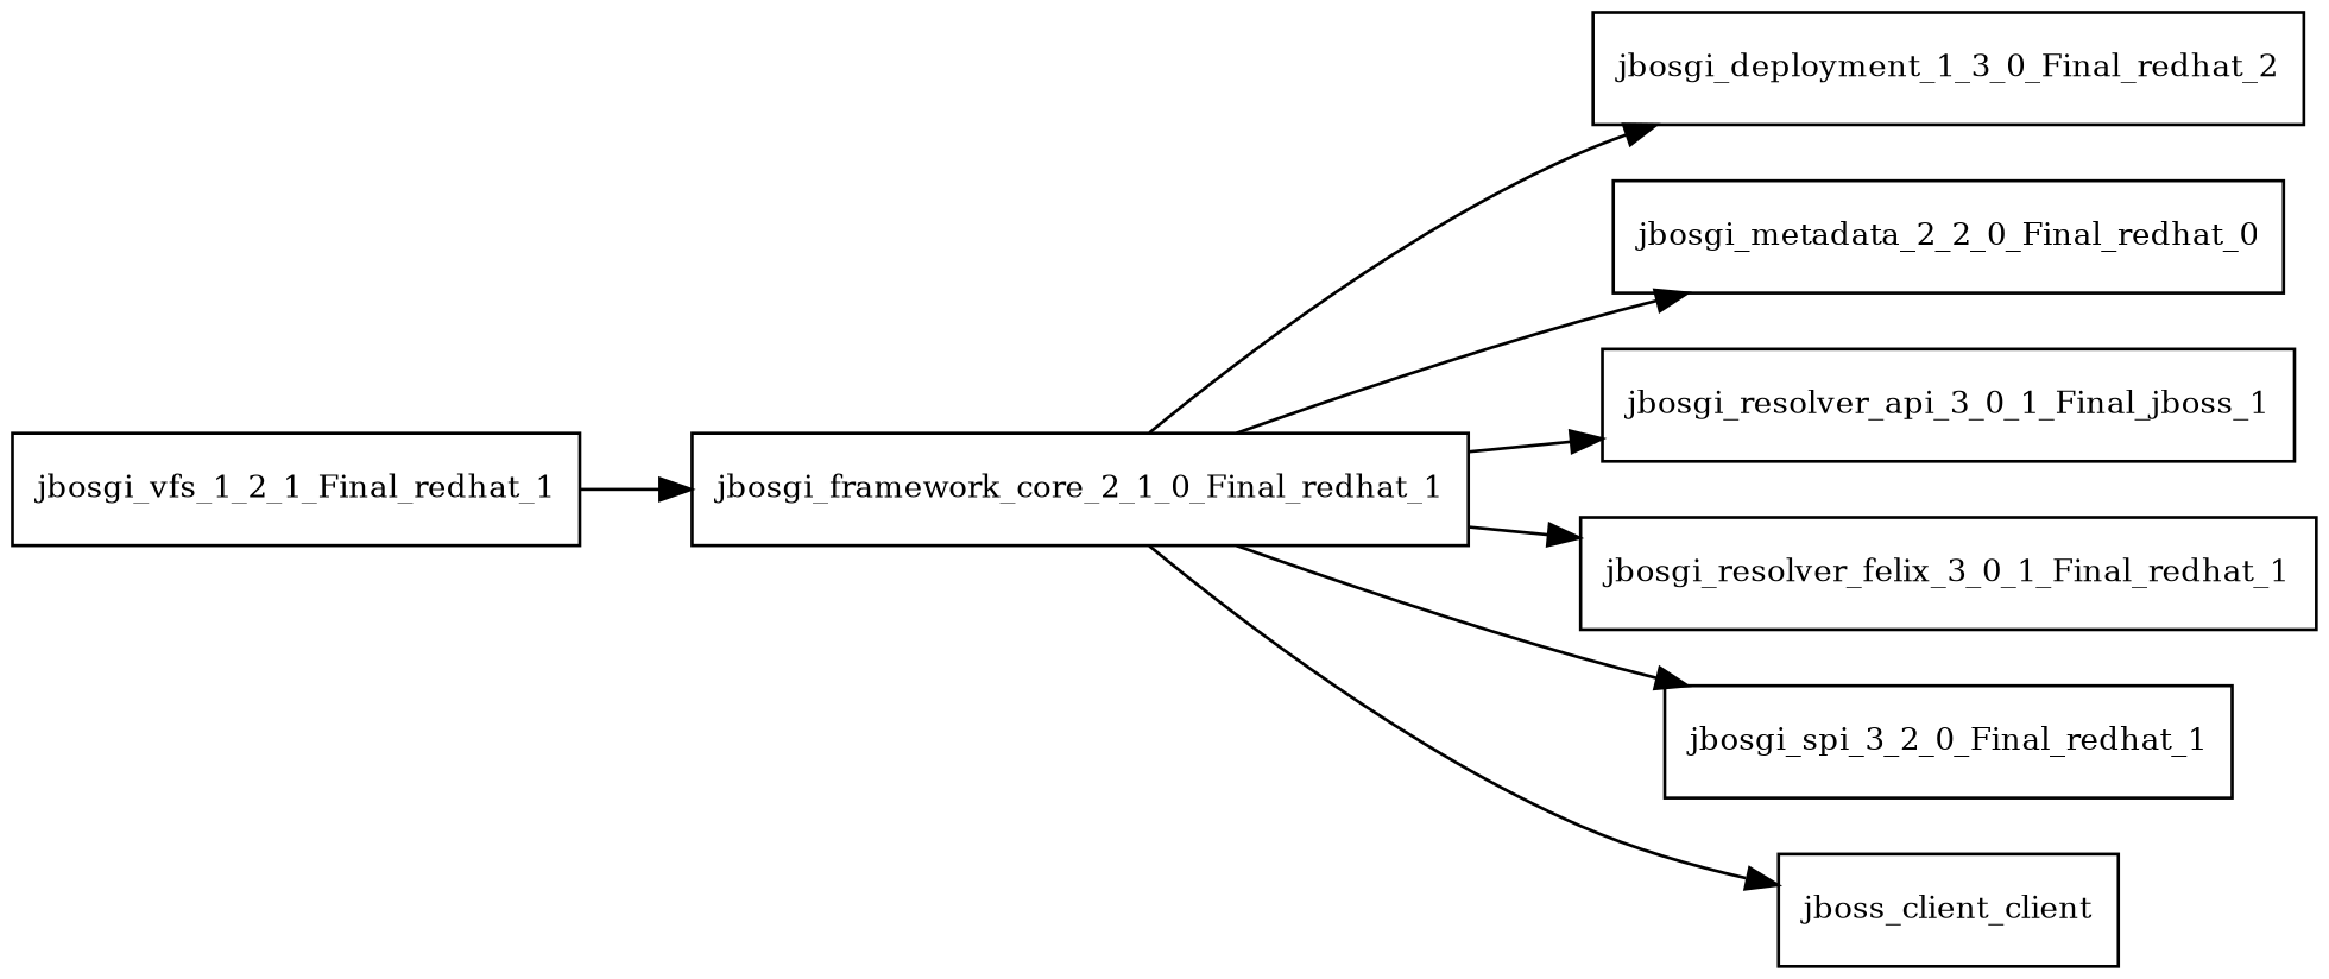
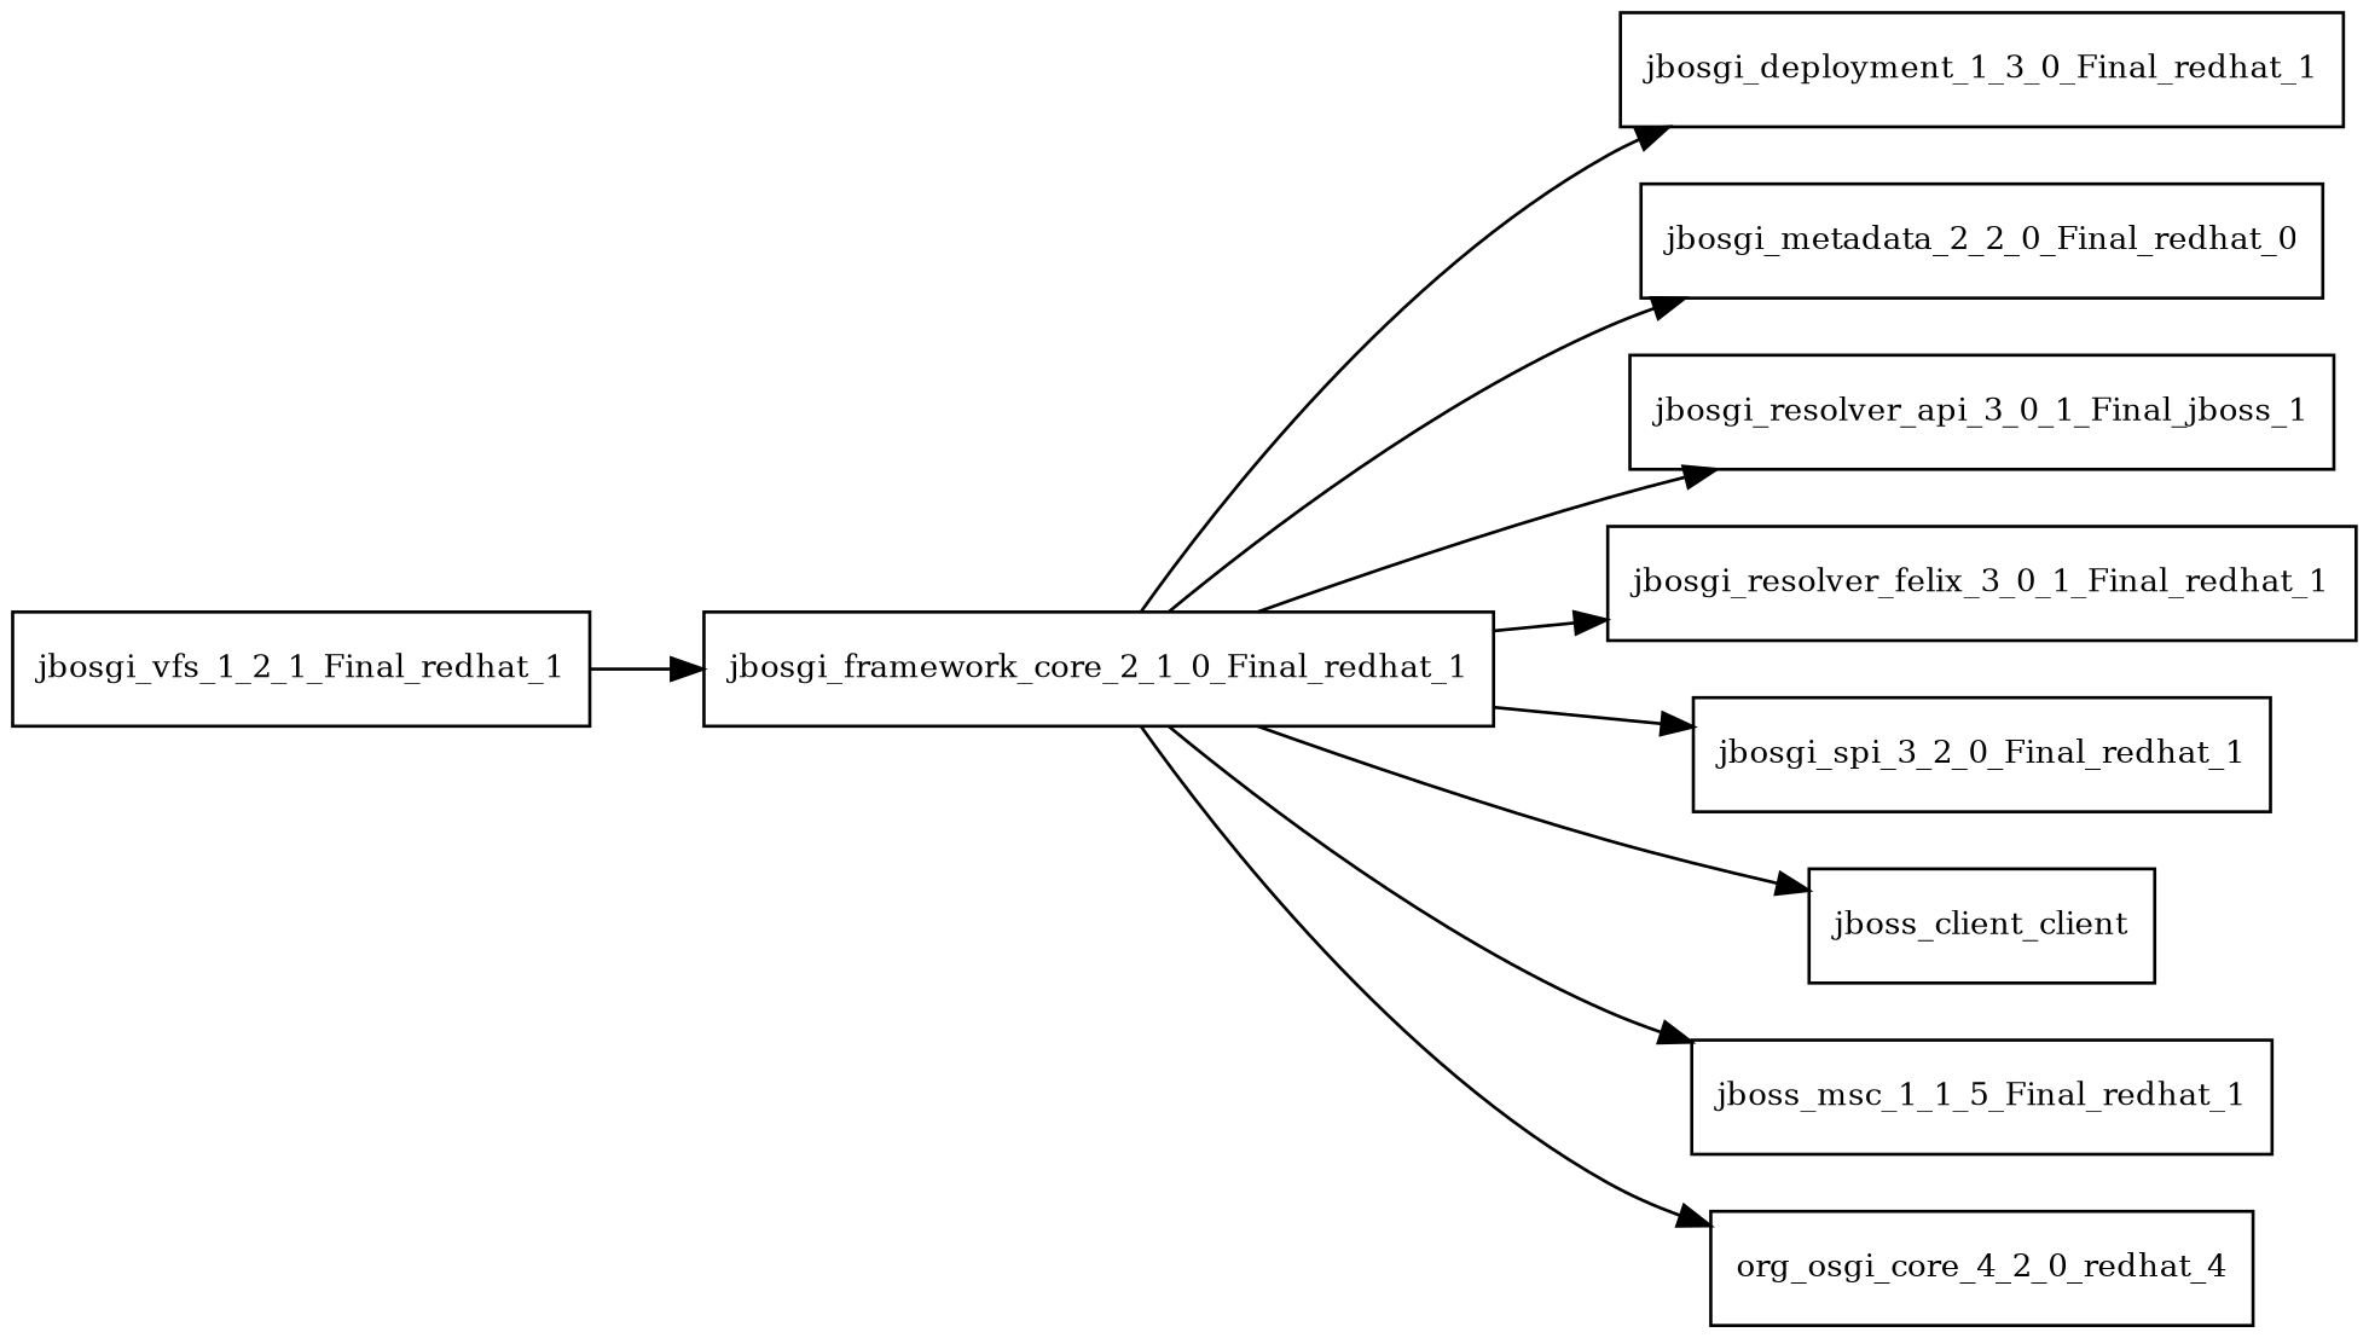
  digraph {
    rankdir=LR
    node [fontsize=10.0 shape=box]
    jbosgi_framework_core_2_1_0_Final_redhat_1
-   jbosgi_deployment_1_3_0_Final_redhat_1 [label=jbosgi_deployment_1_3_0_Final_redhat_2]
+   jbosgi_deployment_1_3_0_Final_redhat_1
    n3 [label=jbosgi_metadata_2_2_0_Final_redhat_0]
    n4 [label=jbosgi_resolver_api_3_0_1_Final_jboss_1]
    jbosgi_resolver_felix_3_0_1_Final_redhat_1
    jbosgi_spi_3_2_0_Final_redhat_1
    n7 [label=jboss_client_client]
+   jboss_msc_1_1_5_Final_redhat_1
+   org_osgi_core_4_2_0_redhat_4
    jbosgi_vfs_1_2_1_Final_redhat_1
    jbosgi_framework_core_2_1_0_Final_redhat_1 -> jbosgi_deployment_1_3_0_Final_redhat_1
    jbosgi_framework_core_2_1_0_Final_redhat_1 -> n3
    jbosgi_framework_core_2_1_0_Final_redhat_1 -> n4
    jbosgi_framework_core_2_1_0_Final_redhat_1 -> jbosgi_resolver_felix_3_0_1_Final_redhat_1
    jbosgi_framework_core_2_1_0_Final_redhat_1 -> jbosgi_spi_3_2_0_Final_redhat_1
    jbosgi_framework_core_2_1_0_Final_redhat_1 -> n7
+   jbosgi_framework_core_2_1_0_Final_redhat_1 -> jboss_msc_1_1_5_Final_redhat_1
+   jbosgi_framework_core_2_1_0_Final_redhat_1 -> org_osgi_core_4_2_0_redhat_4
    jbosgi_vfs_1_2_1_Final_redhat_1 -> jbosgi_framework_core_2_1_0_Final_redhat_1
  }
